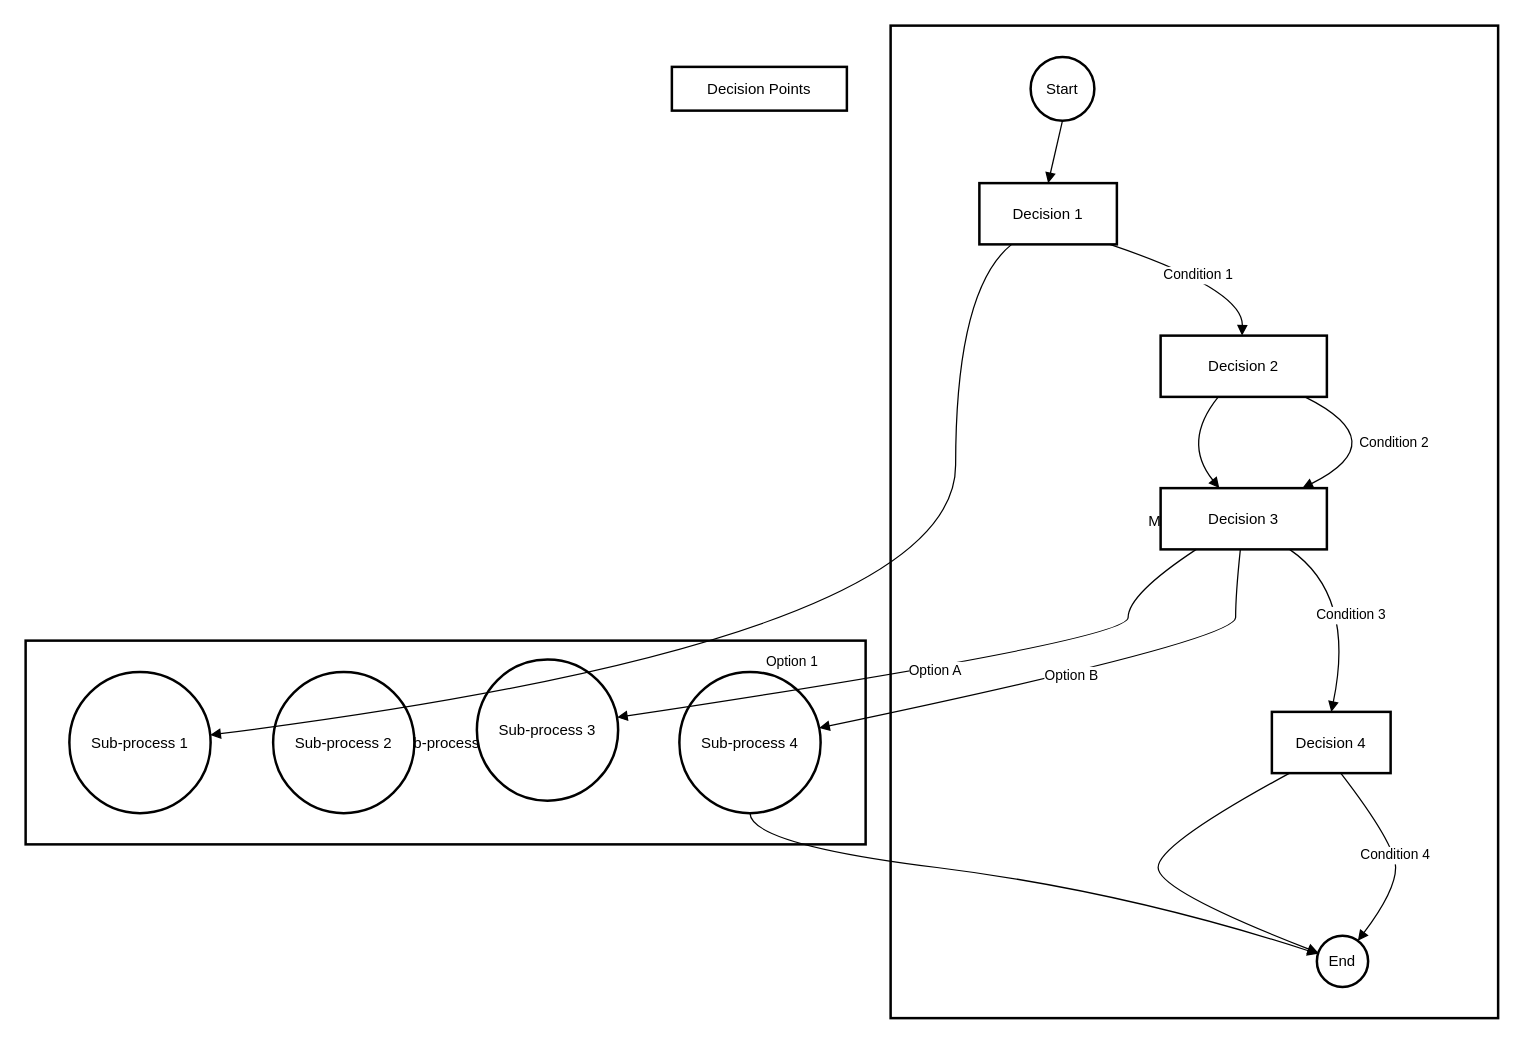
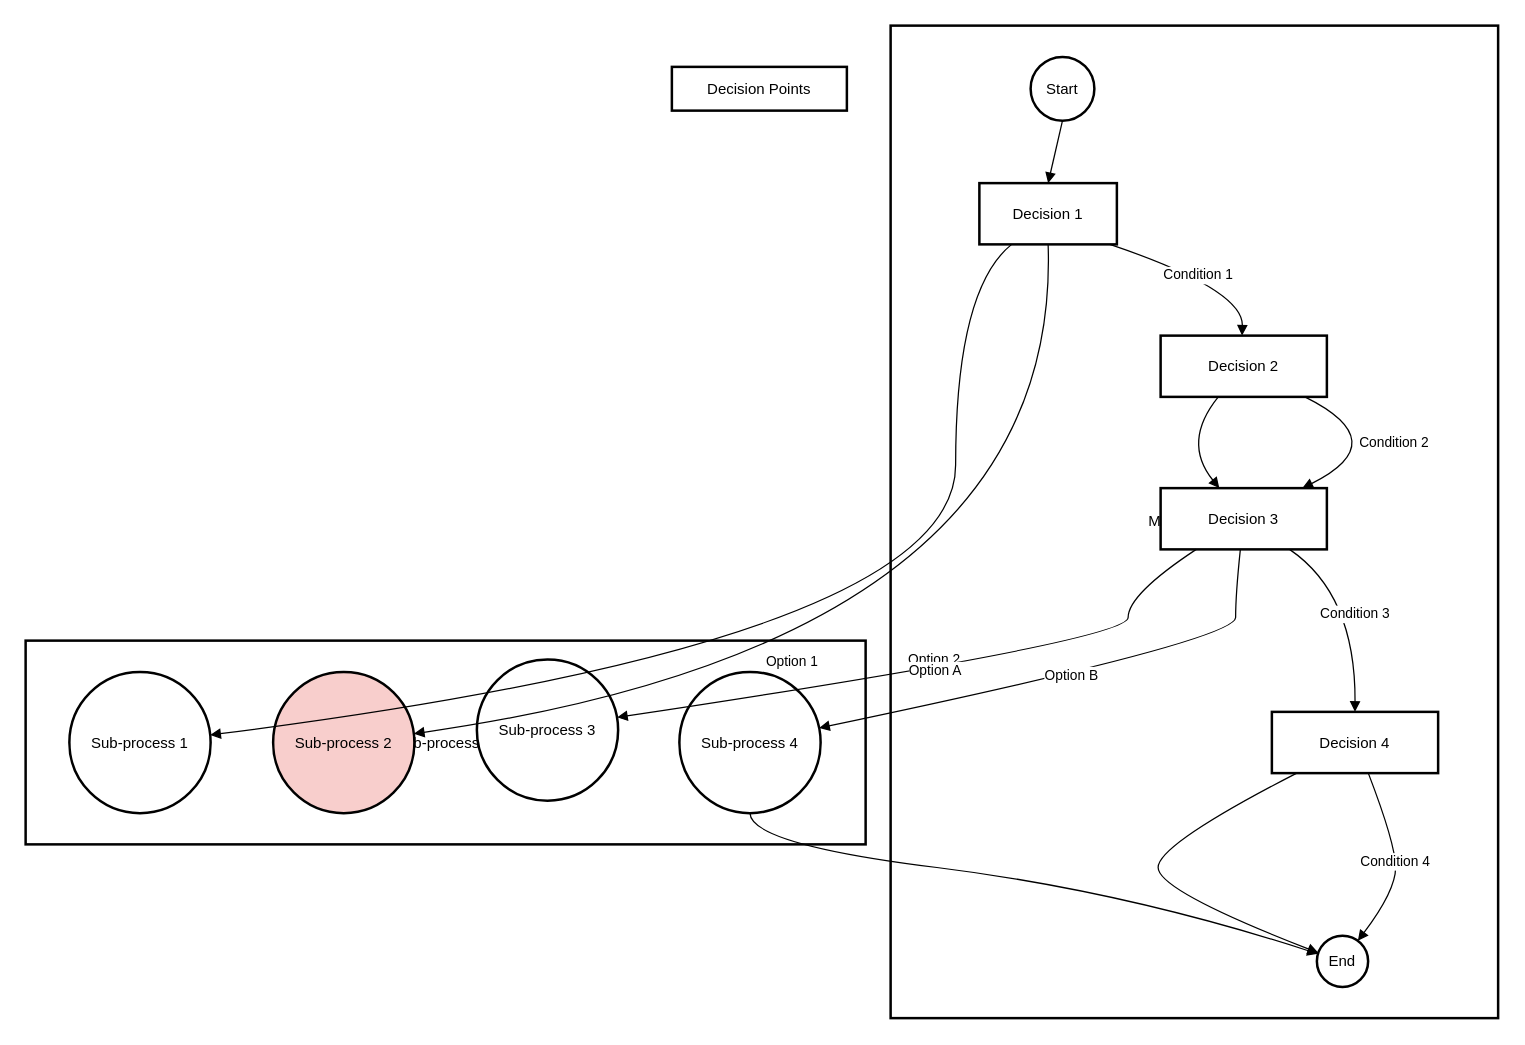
  <mxCell id="0" />
  <mxCell id="1" parent="0" />
  <mxCell id="2" value="Sub-processes" style="whiteSpace=wrap;strokeWidth=2;" vertex="1" parent="1"><mxGeometry x="20" y="512" width="672" height="163" as="geometry" /></mxCell>
  <mxCell id="3" value="Decision Points" style="whiteSpace=wrap;strokeWidth=2;" vertex="1" parent="1"><mxGeometry x="537" y="53" width="140" height="35" as="geometry" /></mxCell>
  <mxCell id="4" value="Main Process" style="whiteSpace=wrap;strokeWidth=2;" vertex="1" parent="1"><mxGeometry x="712" y="20" width="486" height="794" as="geometry" /></mxCell>
  <mxCell id="5" value="Start" style="ellipse;aspect=fixed;strokeWidth=2;whiteSpace=wrap;" vertex="1" parent="1"><mxGeometry x="824" y="45" width="51" height="51" as="geometry" /></mxCell>
  <mxCell id="6" value="Decision 1" style="whiteSpace=wrap;strokeWidth=2;" vertex="1" parent="1"><mxGeometry x="783" y="146" width="110" height="49" as="geometry" /></mxCell>
  <mxCell id="7" value="Decision 2" style="whiteSpace=wrap;strokeWidth=2;" vertex="1" parent="1"><mxGeometry x="928" y="268" width="133" height="49" as="geometry" /></mxCell>
  <mxCell id="8" value="Decision 3" style="whiteSpace=wrap;strokeWidth=2;" vertex="1" parent="1"><mxGeometry x="928" y="390" width="133" height="49" as="geometry" /></mxCell>
- <mxCell id="9" value="Decision 4" style="whiteSpace=wrap;strokeWidth=2;" vertex="1" parent="1"><mxGeometry x="1017" y="569" width="95" height="49" as="geometry" /></mxCell>
+ <mxCell id="9" value="Decision 4" style="whiteSpace=wrap;strokeWidth=2;" vertex="1" parent="1"><mxGeometry x="1017" y="569" width="133" height="49" as="geometry" /></mxCell>
  <mxCell id="10" value="End" style="ellipse;aspect=fixed;strokeWidth=2;whiteSpace=wrap;" vertex="1" parent="1"><mxGeometry x="1053" y="748" width="41" height="41" as="geometry" /></mxCell>
  <mxCell id="11" value="Sub-process 1" style="ellipse;aspect=fixed;strokeWidth=2;whiteSpace=wrap;" vertex="1" parent="1"><mxGeometry x="55" y="537" width="113" height="113" as="geometry" /></mxCell>
- <mxCell id="12" value="Sub-process 2" style="ellipse;aspect=fixed;strokeWidth=2;whiteSpace=wrap;" vertex="1" parent="1"><mxGeometry x="218" y="537" width="113" height="113" as="geometry" /></mxCell>
+ <mxCell id="12" value="Sub-process 2" style="ellipse;aspect=fixed;strokeWidth=2;whiteSpace=wrap;fillColor=#f8cecc;" vertex="1" parent="1"><mxGeometry x="218" y="537" width="113" height="113" as="geometry" /></mxCell>
  <mxCell id="13" value="Sub-process 3" style="ellipse;aspect=fixed;strokeWidth=2;whiteSpace=wrap;" vertex="1" parent="1"><mxGeometry x="381" y="527" width="113" height="113" as="geometry" /></mxCell>
  <mxCell id="14" value="Sub-process 4" style="ellipse;aspect=fixed;strokeWidth=2;whiteSpace=wrap;" vertex="1" parent="1"><mxGeometry x="543" y="537" width="113" height="113" as="geometry" /></mxCell>
  <mxCell id="15" value="Condition 1" style="curved=1;startArrow=none;endArrow=block;exitX=0.94;exitY=0.99;entryX=0.49;entryY=-0.01;" edge="1" parent="1" source="6" target="7"><mxGeometry relative="1" as="geometry"><Array as="points"><mxPoint x="994" y="231" /></Array></mxGeometry></mxCell>
  <mxCell id="16" value="Condition 2" style="curved=1;startArrow=none;endArrow=block;exitX=0.86;exitY=0.99;entryX=0.86;entryY=-0.01;" edge="1" parent="1" source="7" target="8"><mxGeometry relative="1" as="geometry"><Array as="points"><mxPoint x="1116" y="353" /></Array></mxGeometry></mxCell>
  <mxCell id="17" value="Condition 3" style="curved=1;startArrow=none;endArrow=block;exitX=0.77;exitY=0.99;entryX=0.5;entryY=0;" edge="1" parent="1" source="8" target="9"><mxGeometry relative="1" as="geometry"><Array as="points"><mxPoint x="1084" y="475" /></Array></mxGeometry></mxCell>
  <mxCell id="18" value="Condition 4" style="curved=1;startArrow=none;endArrow=block;exitX=0.58;exitY=1;entryX=0.88;entryY=0;" edge="1" parent="1" source="9" target="10"><mxGeometry relative="1" as="geometry"><Array as="points"><mxPoint x="1116" y="675" /><mxPoint x="1116" y="712" /></Array></mxGeometry></mxCell>
  <mxCell id="19" value="" style="curved=1;startArrow=none;endArrow=block;exitX=0.5;exitY=0.99;entryX=0.5;entryY=-0.01;" edge="1" parent="1" source="5" target="6"><mxGeometry relative="1" as="geometry"><Array as="points" /></mxGeometry></mxCell>
  <mxCell id="20" value="Option 1" style="curved=1;startArrow=none;endArrow=block;exitX=0.24;exitY=0.99;entryX=1;entryY=0.44;" edge="1" parent="1" source="6" target="11"><mxGeometry relative="1" as="geometry"><Array as="points"><mxPoint x="764" y="231" /><mxPoint x="764" y="512" /></Array></mxGeometry></mxCell>
+ <mxCell id="21" value="Option 2" style="curved=1;startArrow=none;endArrow=block;exitX=0.5;exitY=0.99;entryX=1;entryY=0.43;" edge="1" parent="1" source="6" target="12"><mxGeometry relative="1" as="geometry"><Array as="points"><mxPoint x="849" y="512" /></Array></mxGeometry></mxCell>
  <mxCell id="22" value="" style="curved=1;startArrow=none;endArrow=block;exitX=0.35;exitY=0.99;entryX=0.35;entryY=-0.01;" edge="1" parent="1" source="7" target="8"><mxGeometry relative="1" as="geometry"><Array as="points"><mxPoint x="945" y="353" /></Array></mxGeometry></mxCell>
  <mxCell id="23" value="Option A" style="curved=1;startArrow=none;endArrow=block;exitX=0.22;exitY=0.99;entryX=0.99;entryY=0.41;" edge="1" parent="1" source="8" target="13"><mxGeometry relative="1" as="geometry"><Array as="points"><mxPoint x="902" y="475" /><mxPoint x="902" y="512" /></Array></mxGeometry></mxCell>
  <mxCell id="24" value="Option B" style="curved=1;startArrow=none;endArrow=block;exitX=0.48;exitY=0.99;entryX=1.01;entryY=0.39;" edge="1" parent="1" source="8" target="14"><mxGeometry relative="1" as="geometry"><Array as="points"><mxPoint x="988" y="475" /><mxPoint x="988" y="512" /></Array></mxGeometry></mxCell>
  <mxCell id="25" value="" style="curved=1;startArrow=none;endArrow=block;exitX=0.15;exitY=1;entryX=0.01;entryY=0.31;" edge="1" parent="1" source="9" target="10"><mxGeometry relative="1" as="geometry"><Array as="points"><mxPoint x="926" y="675" /><mxPoint x="926" y="712" /></Array></mxGeometry></mxCell>
  <mxCell id="26" value="" style="curved=1;startArrow=none;endArrow=block;exitX=0.5;exitY=1;entryX=0.01;entryY=0.34;" edge="1" parent="1" source="14" target="10"><mxGeometry relative="1" as="geometry"><Array as="points"><mxPoint x="600" y="675" /><mxPoint x="898" y="712" /></Array></mxGeometry></mxCell>
